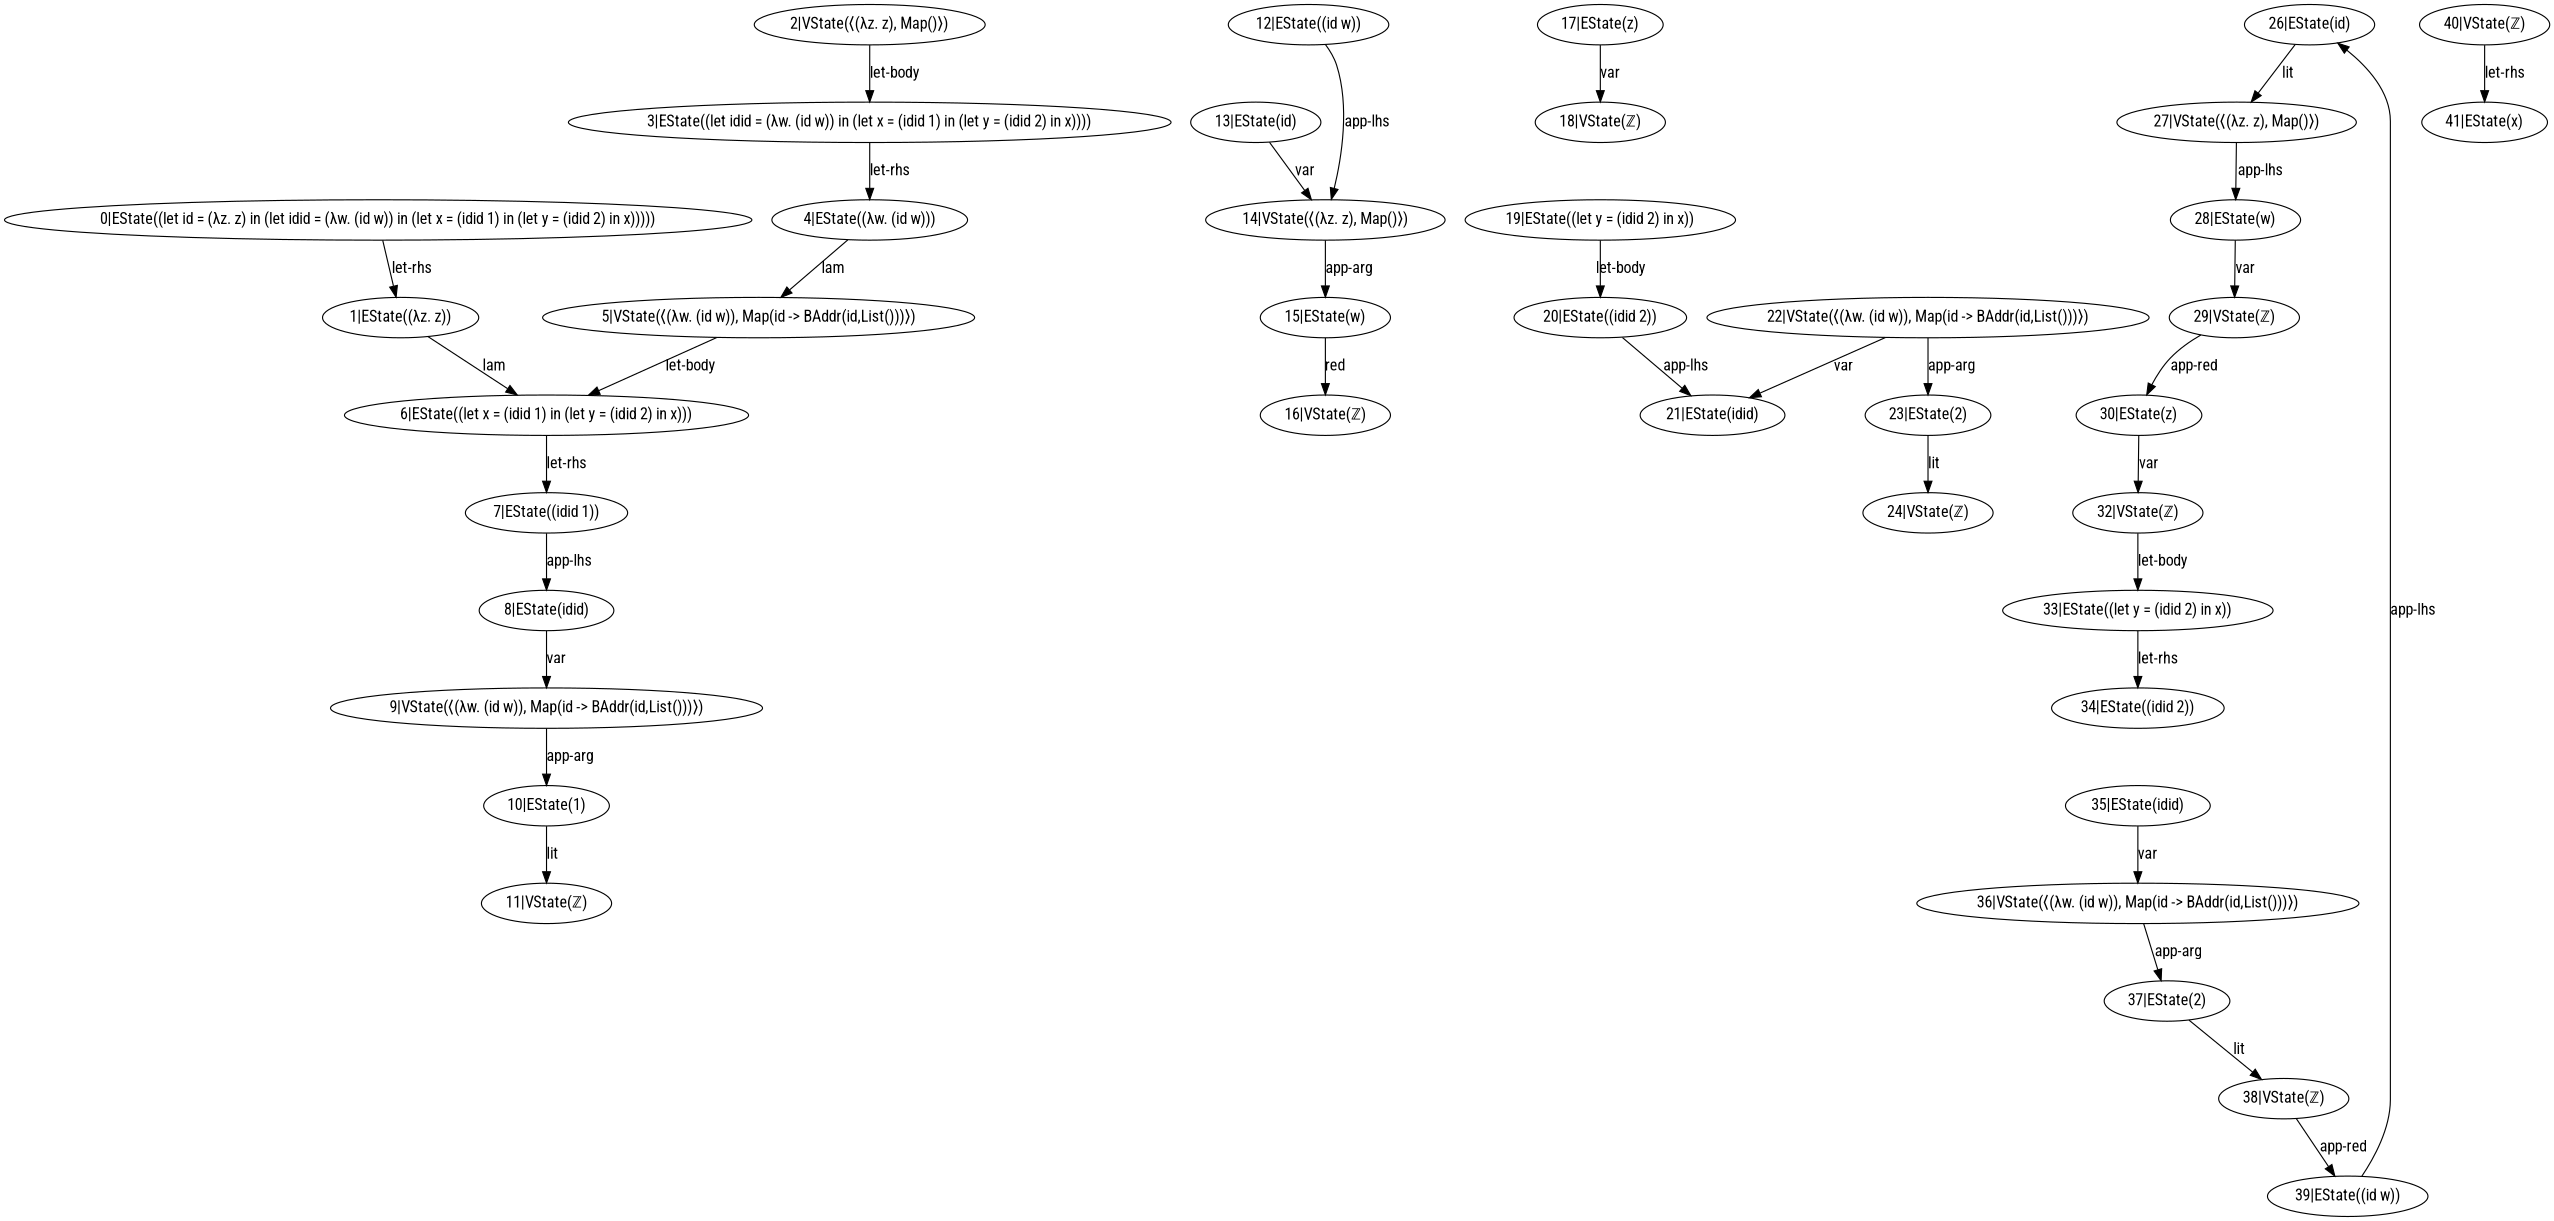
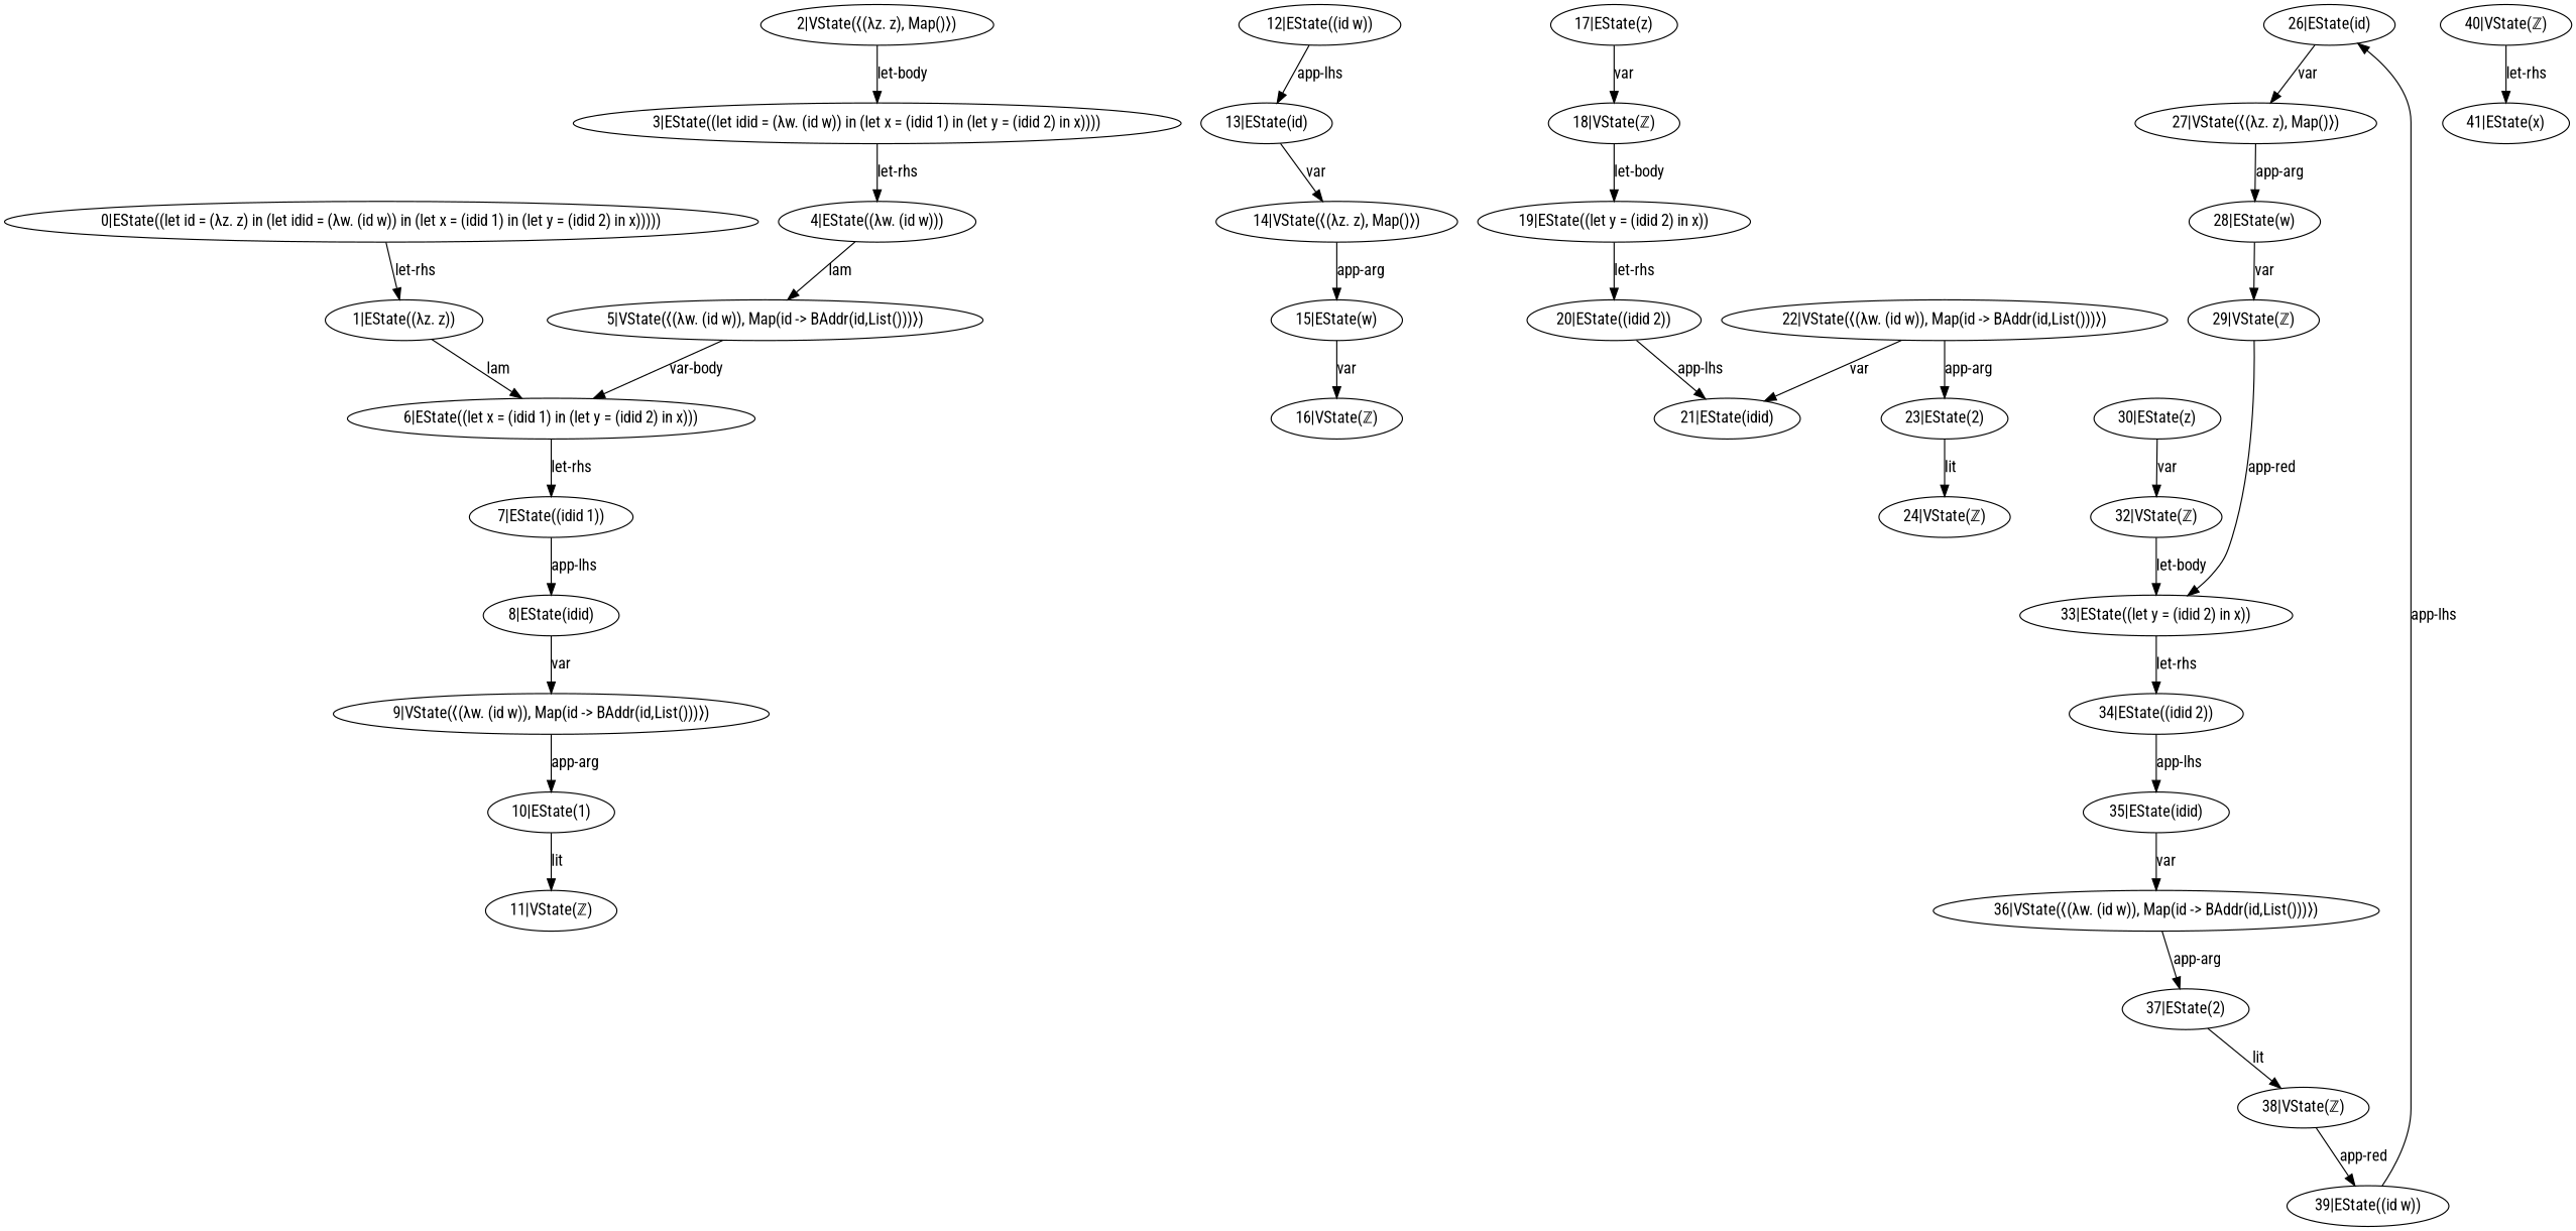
  digraph {
    fontname="Roboto Condensed"
    node [fontname="Roboto Condensed"]
    edge [fontname="Roboto Condensed"]
    n1 [label="0|EState((let id = (λz. z) in (let idid = (λw. (id w)) in (let x = (idid 1) in (let y = (idid 2) in x)))))"]
    n2 [label="1|EState((λz. z))"]
    n3 [label="6|EState((let x = (idid 1) in (let y = (idid 2) in x)))"]
    n4 [label="2|VState(⟨(λz. z), Map()⟩)"]
    n5 [label="3|EState((let idid = (λw. (id w)) in (let x = (idid 1) in (let y = (idid 2) in x))))"]
    n6 [label="4|EState((λw. (id w)))"]
    n7 [label="5|VState(⟨(λw. (id w)), Map(id -> BAddr(id,List()))⟩)"]
    n8 [label="7|EState((idid 1))"]
    n9 [label="8|EState(idid)"]
    n10 [label="9|VState(⟨(λw. (id w)), Map(id -> BAddr(id,List()))⟩)"]
    n11 [label="10|EState(1)"]
    n12 [label="11|VState(ℤ)"]
    n13 [label="12|EState((id w))"]
    n14 [label="13|EState(id)"]
    n15 [label="14|VState(⟨(λz. z), Map()⟩)"]
    n16 [label="15|EState(w)"]
    n17 [label="16|VState(ℤ)"]
    n18 [label="17|EState(z)"]
    n19 [label="18|VState(ℤ)"]
    n20 [label="19|EState((let y = (idid 2) in x))"]
    n21 [label="20|EState((idid 2))"]
    n22 [label="21|EState(idid)"]
    n23 [label="22|VState(⟨(λw. (id w)), Map(id -> BAddr(id,List()))⟩)"]
    n24 [label="23|EState(2)"]
    n25 [label="24|VState(ℤ)"]
    n26 [label="26|EState(id)"]
    n27 [label="27|VState(⟨(λz. z), Map()⟩)"]
    n28 [label="28|EState(w)"]
    n29 [label="29|VState(ℤ)"]
    n30 [label="30|EState(z)"]
    n31 [label="32|VState(ℤ)"]
    n32 [label="33|EState((let y = (idid 2) in x))"]
    n33 [label="40|VState(ℤ)"]
    n34 [label="41|EState(x)"]
    n35 [label="34|EState((idid 2))"]
    n36 [label="35|EState(idid)"]
    n37 [label="36|VState(⟨(λw. (id w)), Map(id -> BAddr(id,List()))⟩)"]
    n38 [label="37|EState(2)"]
    n39 [label="38|VState(ℤ)"]
    n40 [label="39|EState((id w))"]
    n1 -> n2 [label="let-rhs"]
    n2 -> n3 [label=lam]
    n3 -> n8 [label="let-rhs"]
    n4 -> n5 [label="let-body"]
    n5 -> n6 [label="let-rhs"]
    n6 -> n7 [label=lam]
-   n7 -> n3 [label="let-body"]
+   n7 -> n3 [label="var-body"]
    n8 -> n9 [label="app-lhs"]
    n9 -> n10 [label=var]
    n10 -> n11 [label="app-arg"]
    n11 -> n12 [label=lit]
-   n13 -> n15 [label="app-lhs"]
+   n13 -> n14 [label="app-lhs"]
    n14 -> n15 [label=var]
    n15 -> n16 [label="app-arg"]
-   n16 -> n17 [label=red]
+   n16 -> n17 [label=var]
    n18 -> n19 [label=var]
-   n20 -> n21 [label="let-body"]
+   n19 -> n20 [label="let-body"]
+   n20 -> n21 [label="let-rhs"]
    n21 -> n22 [label="app-lhs"]
    n23 -> n22 [label=var]
    n23 -> n24 [label="app-arg"]
    n24 -> n25 [label=lit]
-   n26 -> n27 [label=lit]
-   n27 -> n28 [label="app-lhs"]
+   n26 -> n27 [label=var]
+   n27 -> n28 [label="app-arg"]
    n28 -> n29 [label=var]
-   n29 -> n30 [label="app-red"]
+   n29 -> n32 [label="app-red"]
    n30 -> n31 [label=var]
    n31 -> n32 [label="let-body"]
    n32 -> n35 [label="let-rhs"]
    n33 -> n34 [label="let-rhs"]
+   n35 -> n36 [label="app-lhs"]
    n36 -> n37 [label=var]
    n37 -> n38 [label="app-arg"]
    n38 -> n39 [label=lit]
    n39 -> n40 [label="app-red"]
    n40 -> n26 [label="app-lhs"]
  }
